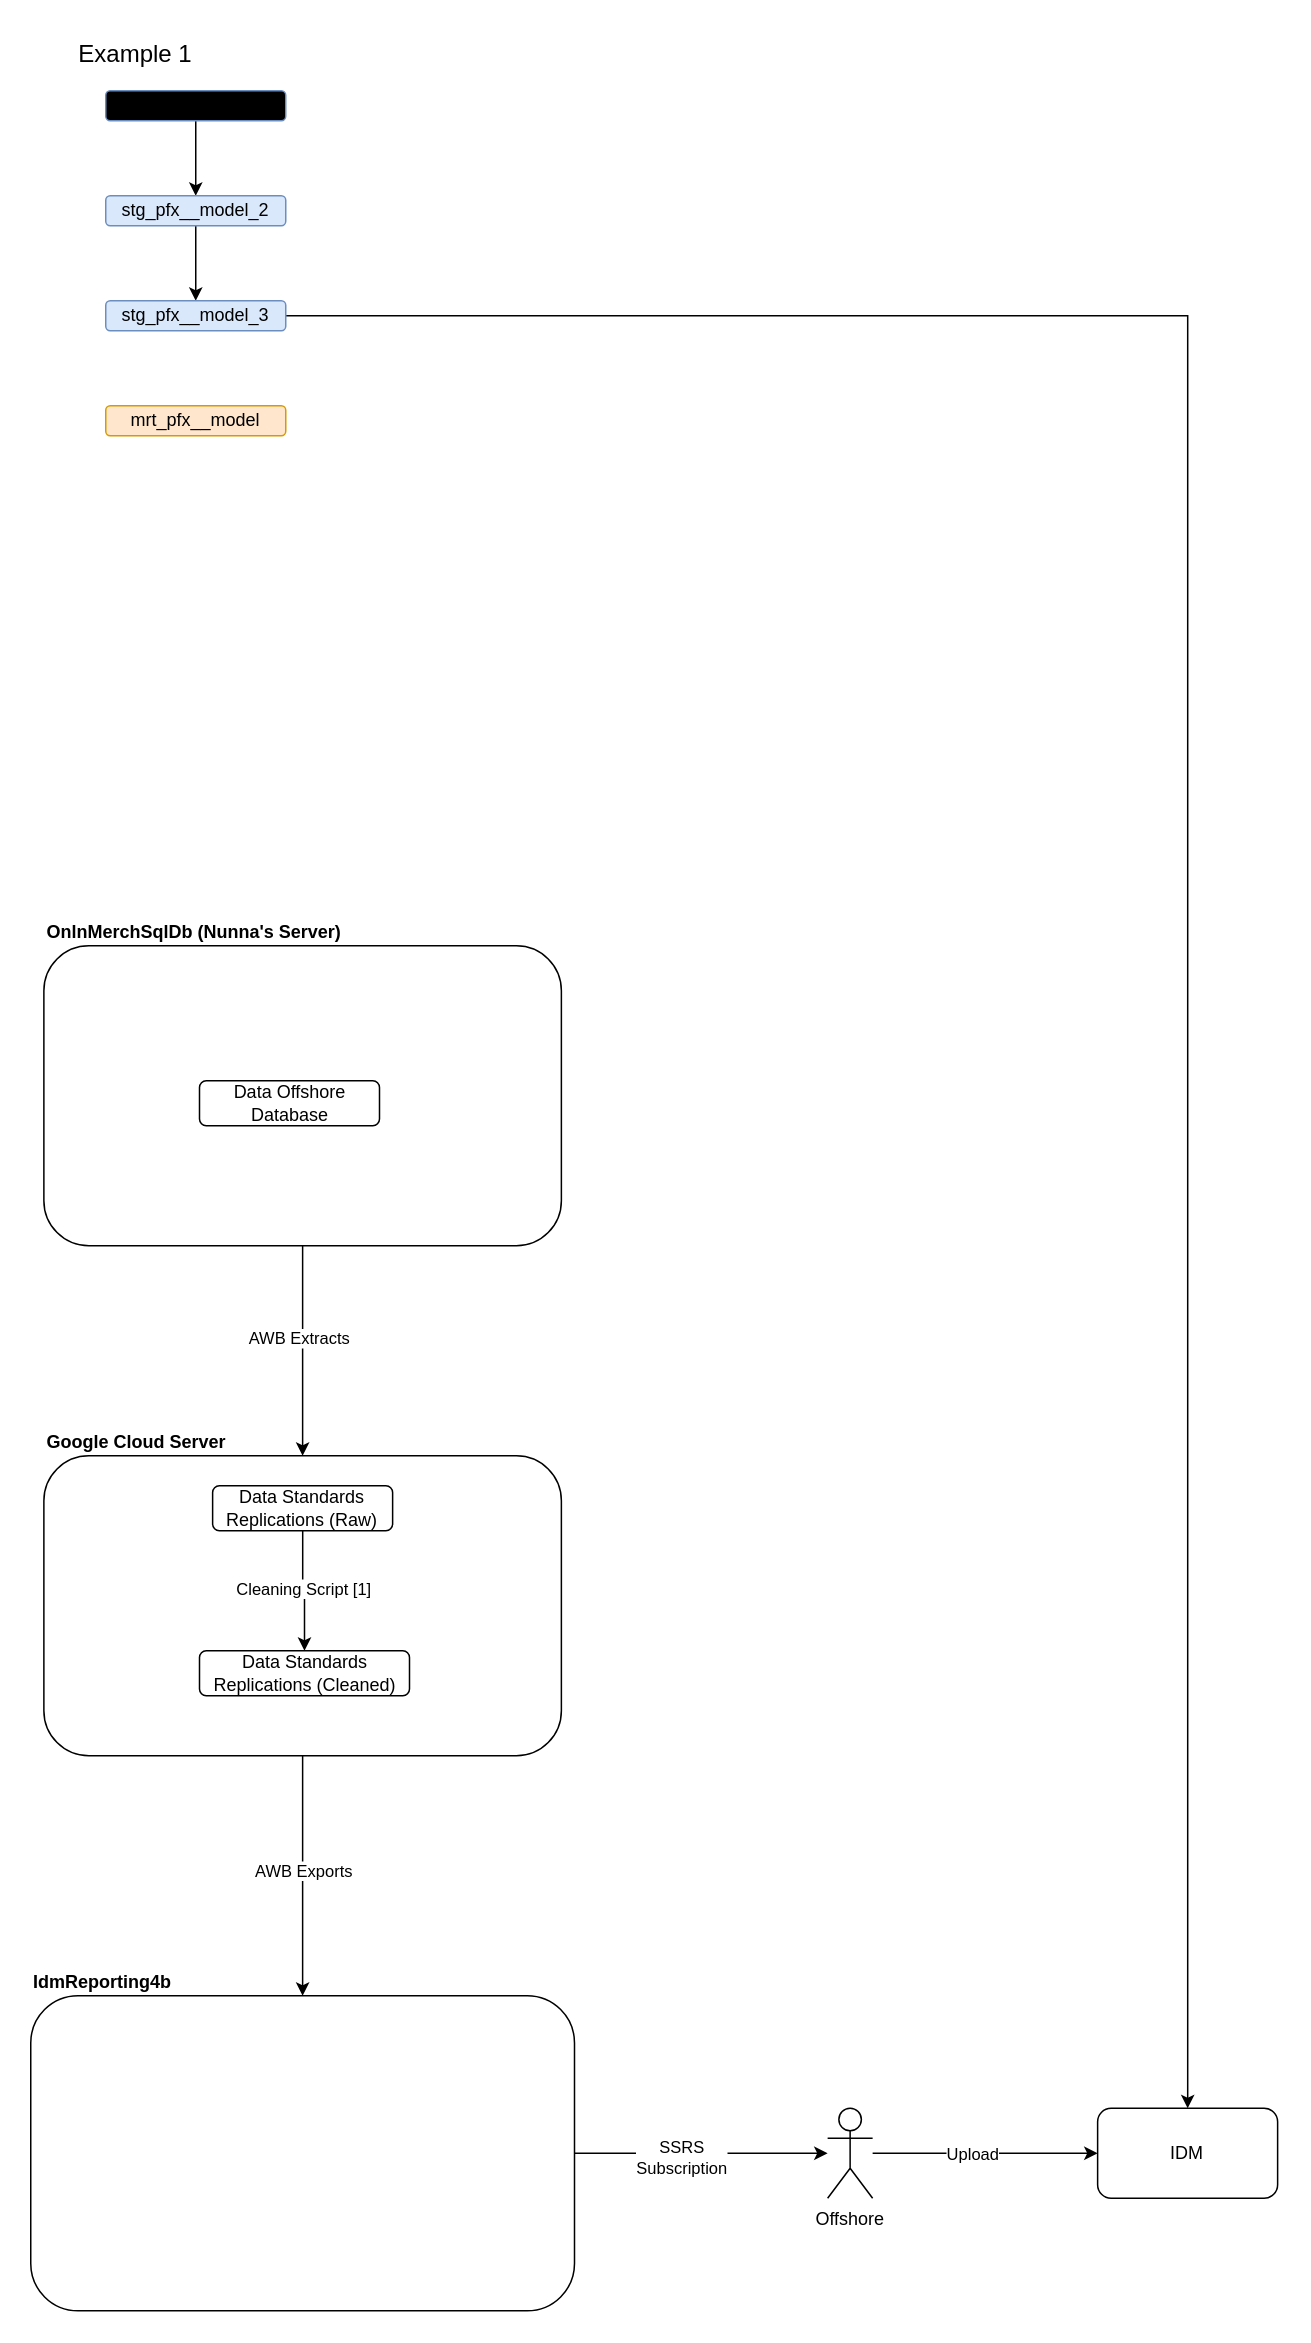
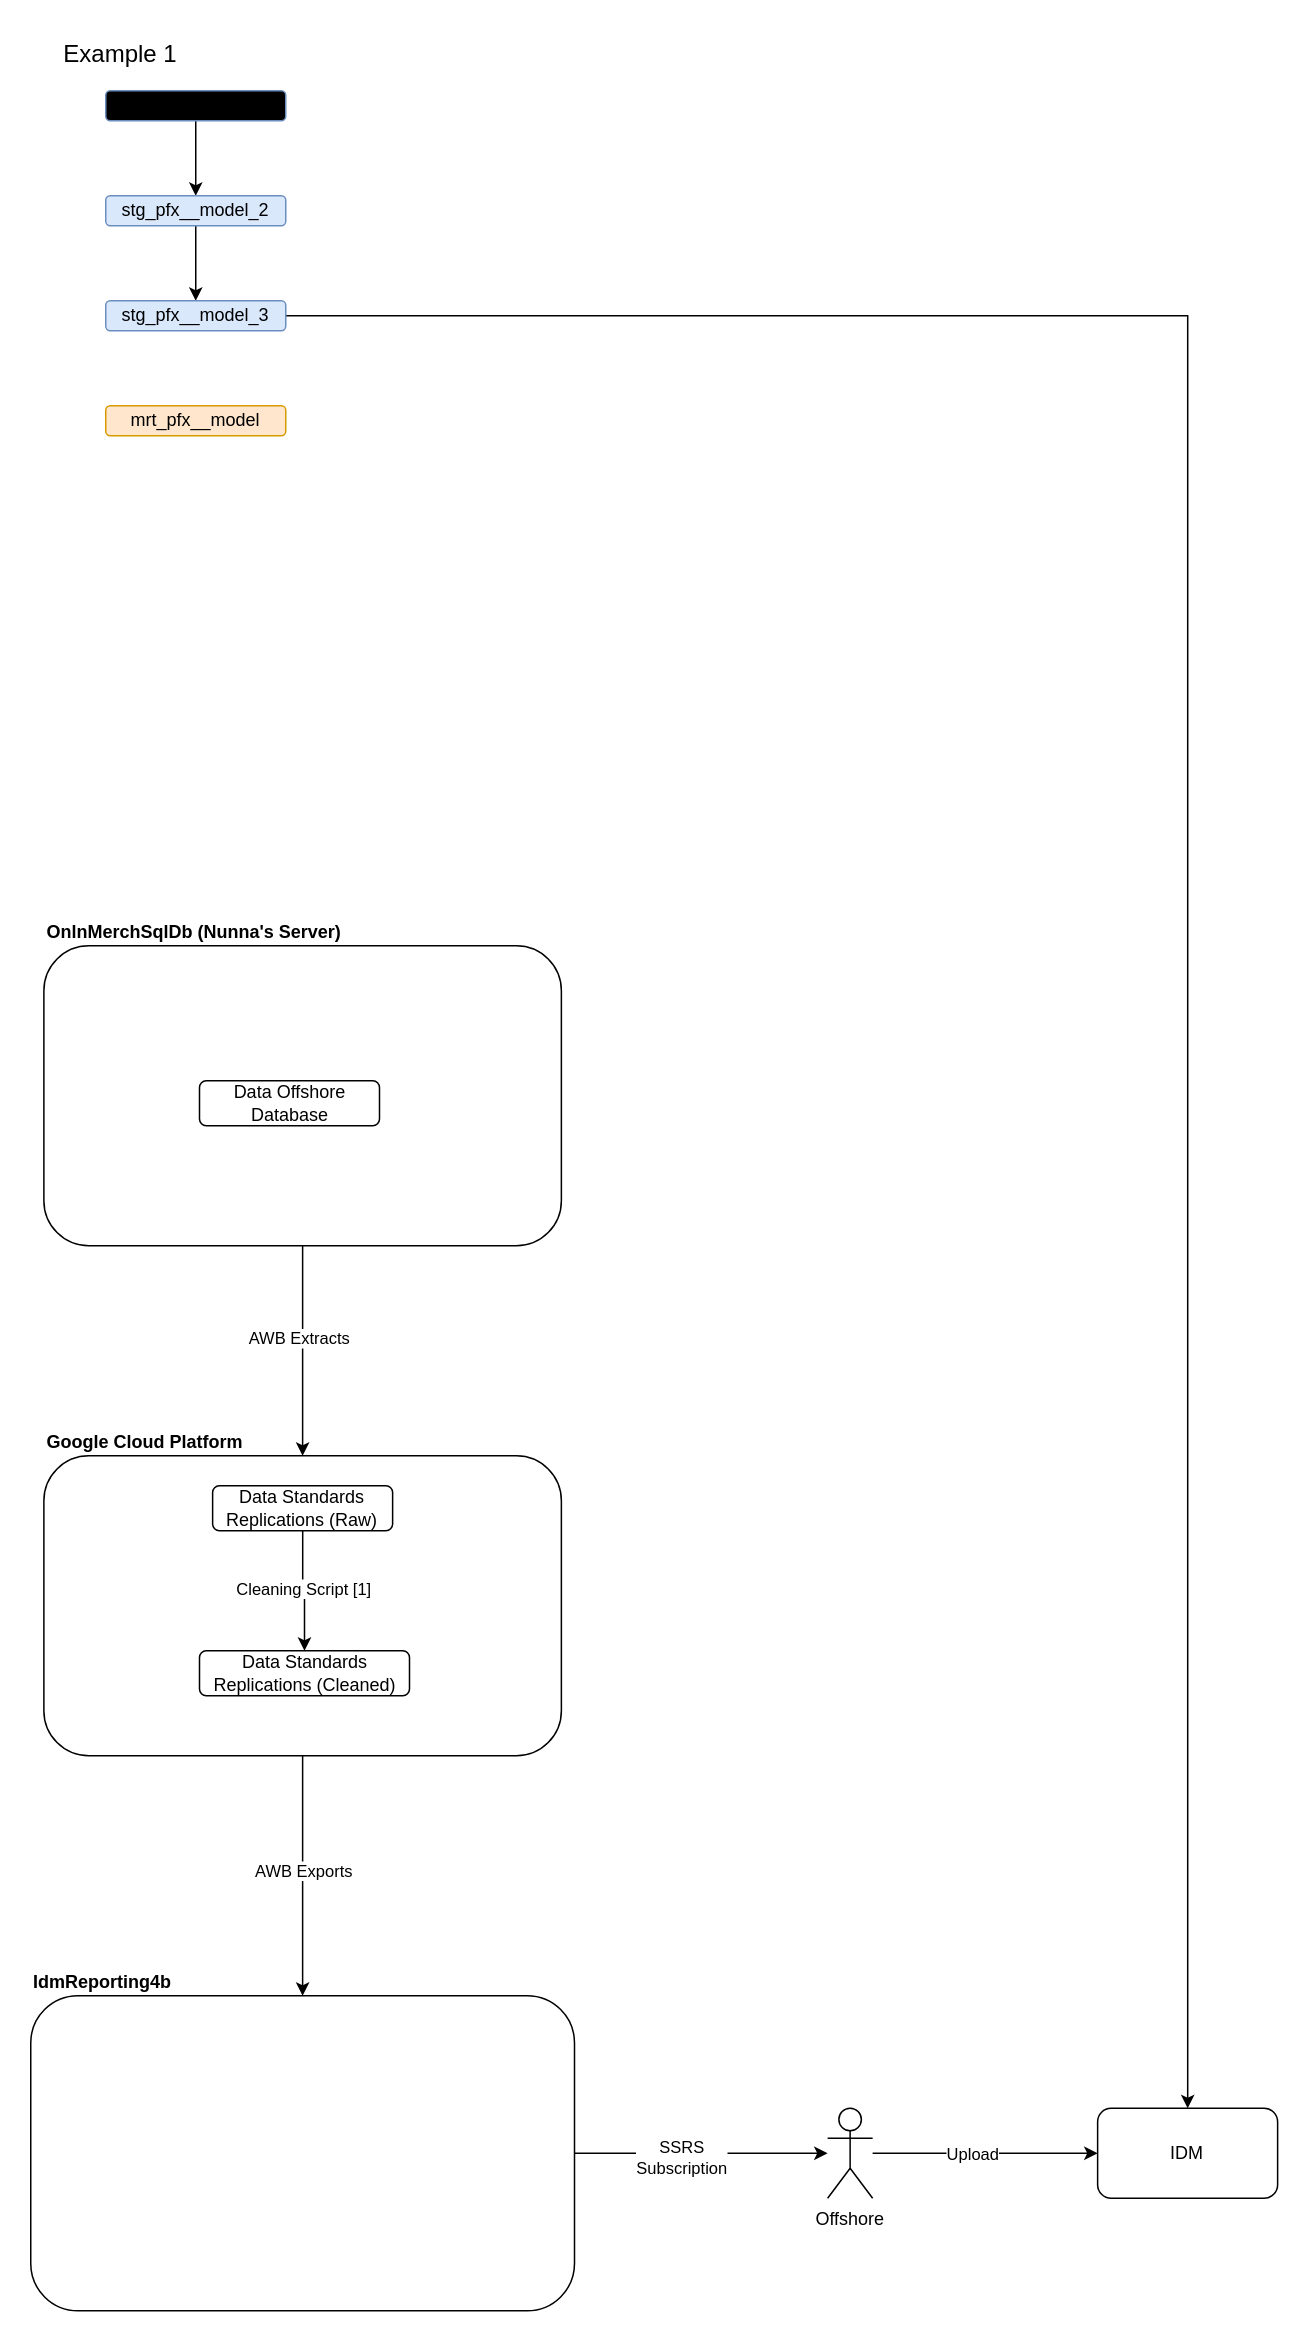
  <mxCell id="0" />
  <mxCell id="1" parent="0" />
  <mxCell id="2" value="" style="edgeStyle=orthogonalEdgeStyle;rounded=0;orthogonalLoop=1;jettySize=auto;html=1;" parent="1" source="3" target="5" edge="1"><mxGeometry relative="1" as="geometry" /></mxCell>
  <mxCell id="3" value="stg_pfx__model_1" style="rounded=1;whiteSpace=wrap;html=1;fillColor=#d;strokeColor=#6c8ebf;" parent="1" vertex="1"><mxGeometry x="70" y="60" width="120" height="20" as="geometry" /></mxCell>
  <mxCell id="4" value="" style="edgeStyle=orthogonalEdgeStyle;rounded=0;orthogonalLoop=1;jettySize=auto;html=1;" parent="1" source="5" target="7" edge="1"><mxGeometry relative="1" as="geometry" /></mxCell>
  <mxCell id="5" value="stg_pfx__model_2" style="rounded=1;whiteSpace=wrap;html=1;fillColor=#dae8fc;strokeColor=#6c8ebf;" parent="1" vertex="1"><mxGeometry x="70" y="130" width="120" height="20" as="geometry" /></mxCell>
  <mxCell id="6" value="" style="edgeStyle=orthogonalEdgeStyle;rounded=0;orthogonalLoop=1;jettySize=auto;html=1;" parent="1" source="7" target="27" edge="1"><mxGeometry relative="1" as="geometry" /></mxCell>
  <mxCell id="7" value="stg_pfx__model_3" style="rounded=1;whiteSpace=wrap;html=1;fillColor=#dae8fc;strokeColor=#6c8ebf;" parent="1" vertex="1"><mxGeometry x="70" y="200" width="120" height="20" as="geometry" /></mxCell>
  <mxCell id="8" value="mrt&lt;span style=&quot;background-color: initial;&quot;&gt;_pfx__model&lt;/span&gt;" style="rounded=1;whiteSpace=wrap;html=1;fillColor=#ffe6cc;strokeColor=#d79b00;" parent="1" vertex="1"><mxGeometry x="70" y="270" width="120" height="20" as="geometry" /></mxCell>
  <mxCell id="9" style="edgeStyle=orthogonalEdgeStyle;rounded=0;orthogonalLoop=1;jettySize=auto;html=1;entryX=0.5;entryY=0;entryDx=0;entryDy=0;" edge="1" parent="1" source="11" target="17"><mxGeometry relative="1" as="geometry" /></mxCell>
  <mxCell id="10" value="AWB Extracts" style="edgeLabel;html=1;align=center;verticalAlign=middle;resizable=0;points=[];" vertex="1" connectable="0" parent="9"><mxGeometry x="-0.133" y="-3" relative="1" as="geometry"><mxPoint as="offset" /></mxGeometry></mxCell>
  <mxCell id="11" value="OnlnMerchSqlDb (Nunna's Server)" style="rounded=1;whiteSpace=wrap;html=1;align=left;labelPosition=center;verticalLabelPosition=top;verticalAlign=bottom;fontStyle=1" vertex="1" parent="1"><mxGeometry x="28.75" y="630" width="345" height="200" as="geometry" /></mxCell>
  <mxCell id="12" style="edgeStyle=orthogonalEdgeStyle;rounded=0;orthogonalLoop=1;jettySize=auto;html=1;" edge="1" parent="1" source="14" target="26"><mxGeometry relative="1" as="geometry" /></mxCell>
  <mxCell id="13" value="SSRS&lt;br&gt;Subscription" style="edgeLabel;html=1;align=center;verticalAlign=middle;resizable=0;points=[];" vertex="1" connectable="0" parent="12"><mxGeometry x="-0.153" y="-2" relative="1" as="geometry"><mxPoint as="offset" /></mxGeometry></mxCell>
  <mxCell id="14" value="IdmReporting4b" style="rounded=1;whiteSpace=wrap;html=1;fontStyle=1;align=left;labelPosition=center;verticalLabelPosition=top;verticalAlign=bottom;" vertex="1" parent="1"><mxGeometry x="20" y="1330" width="362.5" height="210" as="geometry" /></mxCell>
  <mxCell id="15" style="edgeStyle=orthogonalEdgeStyle;rounded=0;orthogonalLoop=1;jettySize=auto;html=1;entryX=0.5;entryY=0;entryDx=0;entryDy=0;" edge="1" parent="1" source="17" target="14"><mxGeometry relative="1" as="geometry" /></mxCell>
  <mxCell id="16" value="AWB Exports" style="edgeLabel;html=1;align=center;verticalAlign=middle;resizable=0;points=[];" vertex="1" connectable="0" parent="15"><mxGeometry x="-0.2" y="1" relative="1" as="geometry"><mxPoint x="-1" y="12" as="offset" /></mxGeometry></mxCell>
- <mxCell id="17" value="Google Cloud Server" style="rounded=1;whiteSpace=wrap;html=1;align=left;labelPosition=center;verticalLabelPosition=top;verticalAlign=bottom;fontStyle=1" vertex="1" parent="1"><mxGeometry x="28.75" y="970" width="345" height="200" as="geometry" /></mxCell>
+ <mxCell id="17" value="Google Cloud Platform" style="rounded=1;whiteSpace=wrap;html=1;align=left;labelPosition=center;verticalLabelPosition=top;verticalAlign=bottom;fontStyle=1" vertex="1" parent="1"><mxGeometry x="28.75" y="970" width="345" height="200" as="geometry" /></mxCell>
  <mxCell id="18" value="Data Standards Replications (Cleaned)" style="rounded=1;whiteSpace=wrap;html=1;" vertex="1" parent="1"><mxGeometry x="132.5" y="1100" width="140" height="30" as="geometry" /></mxCell>
  <mxCell id="19" value="Data Offshore Database" style="rounded=1;whiteSpace=wrap;html=1;" vertex="1" parent="1"><mxGeometry x="132.5" y="720" width="120" height="30" as="geometry" /></mxCell>
  <mxCell id="20" value="" style="edgeStyle=orthogonalEdgeStyle;rounded=0;orthogonalLoop=1;jettySize=auto;html=1;" edge="1" parent="1" source="22" target="18"><mxGeometry relative="1" as="geometry" /></mxCell>
  <mxCell id="21" value="Cleaning Script [1]" style="edgeLabel;html=1;align=center;verticalAlign=middle;resizable=0;points=[];" vertex="1" connectable="0" parent="20"><mxGeometry x="-0.2" y="3" relative="1" as="geometry"><mxPoint x="-3" y="6" as="offset" /></mxGeometry></mxCell>
  <mxCell id="22" value="Data Standards Replications (Raw)" style="rounded=1;whiteSpace=wrap;html=1;" vertex="1" parent="1"><mxGeometry x="141.25" y="990" width="120" height="30" as="geometry" /></mxCell>
  <mxCell id="23" style="edgeStyle=orthogonalEdgeStyle;rounded=0;orthogonalLoop=1;jettySize=auto;html=1;exitX=0.5;exitY=1;exitDx=0;exitDy=0;" edge="1" parent="1" source="19" target="19"><mxGeometry relative="1" as="geometry" /></mxCell>
  <mxCell id="24" style="edgeStyle=orthogonalEdgeStyle;rounded=0;orthogonalLoop=1;jettySize=auto;html=1;entryX=0;entryY=0.5;entryDx=0;entryDy=0;" edge="1" parent="1" source="26" target="27"><mxGeometry relative="1" as="geometry" /></mxCell>
  <mxCell id="25" value="Upload" style="edgeLabel;html=1;align=center;verticalAlign=middle;resizable=0;points=[];" vertex="1" connectable="0" parent="24"><mxGeometry x="-0.117" relative="1" as="geometry"><mxPoint as="offset" /></mxGeometry></mxCell>
  <mxCell id="26" value="Offshore" style="shape=umlActor;verticalLabelPosition=bottom;verticalAlign=top;html=1;outlineConnect=0;" vertex="1" parent="1"><mxGeometry x="551.25" y="1405" width="30" height="60" as="geometry" /></mxCell>
  <mxCell id="27" value="IDM" style="rounded=1;whiteSpace=wrap;html=1;" vertex="1" parent="1"><mxGeometry x="731.25" y="1405" width="120" height="60" as="geometry" /></mxCell>
- <mxCell id="28" value="&lt;font style=&quot;font-size: 16px;&quot;&gt;Example 1&lt;/font&gt;" style="text;html=1;align=center;verticalAlign=middle;whiteSpace=wrap;rounded=0;" vertex="1" parent="1"><mxGeometry x="40" y="20" width="100" height="30" as="geometry" /></mxCell>
+ <mxCell id="28" value="&lt;font style=&quot;font-size: 16px;&quot;&gt;Example 1&lt;/font&gt;" style="text;html=1;align=center;verticalAlign=middle;whiteSpace=wrap;rounded=0;" vertex="1" parent="1"><mxGeometry x="30" y="20" width="100" height="30" as="geometry" /></mxCell>
